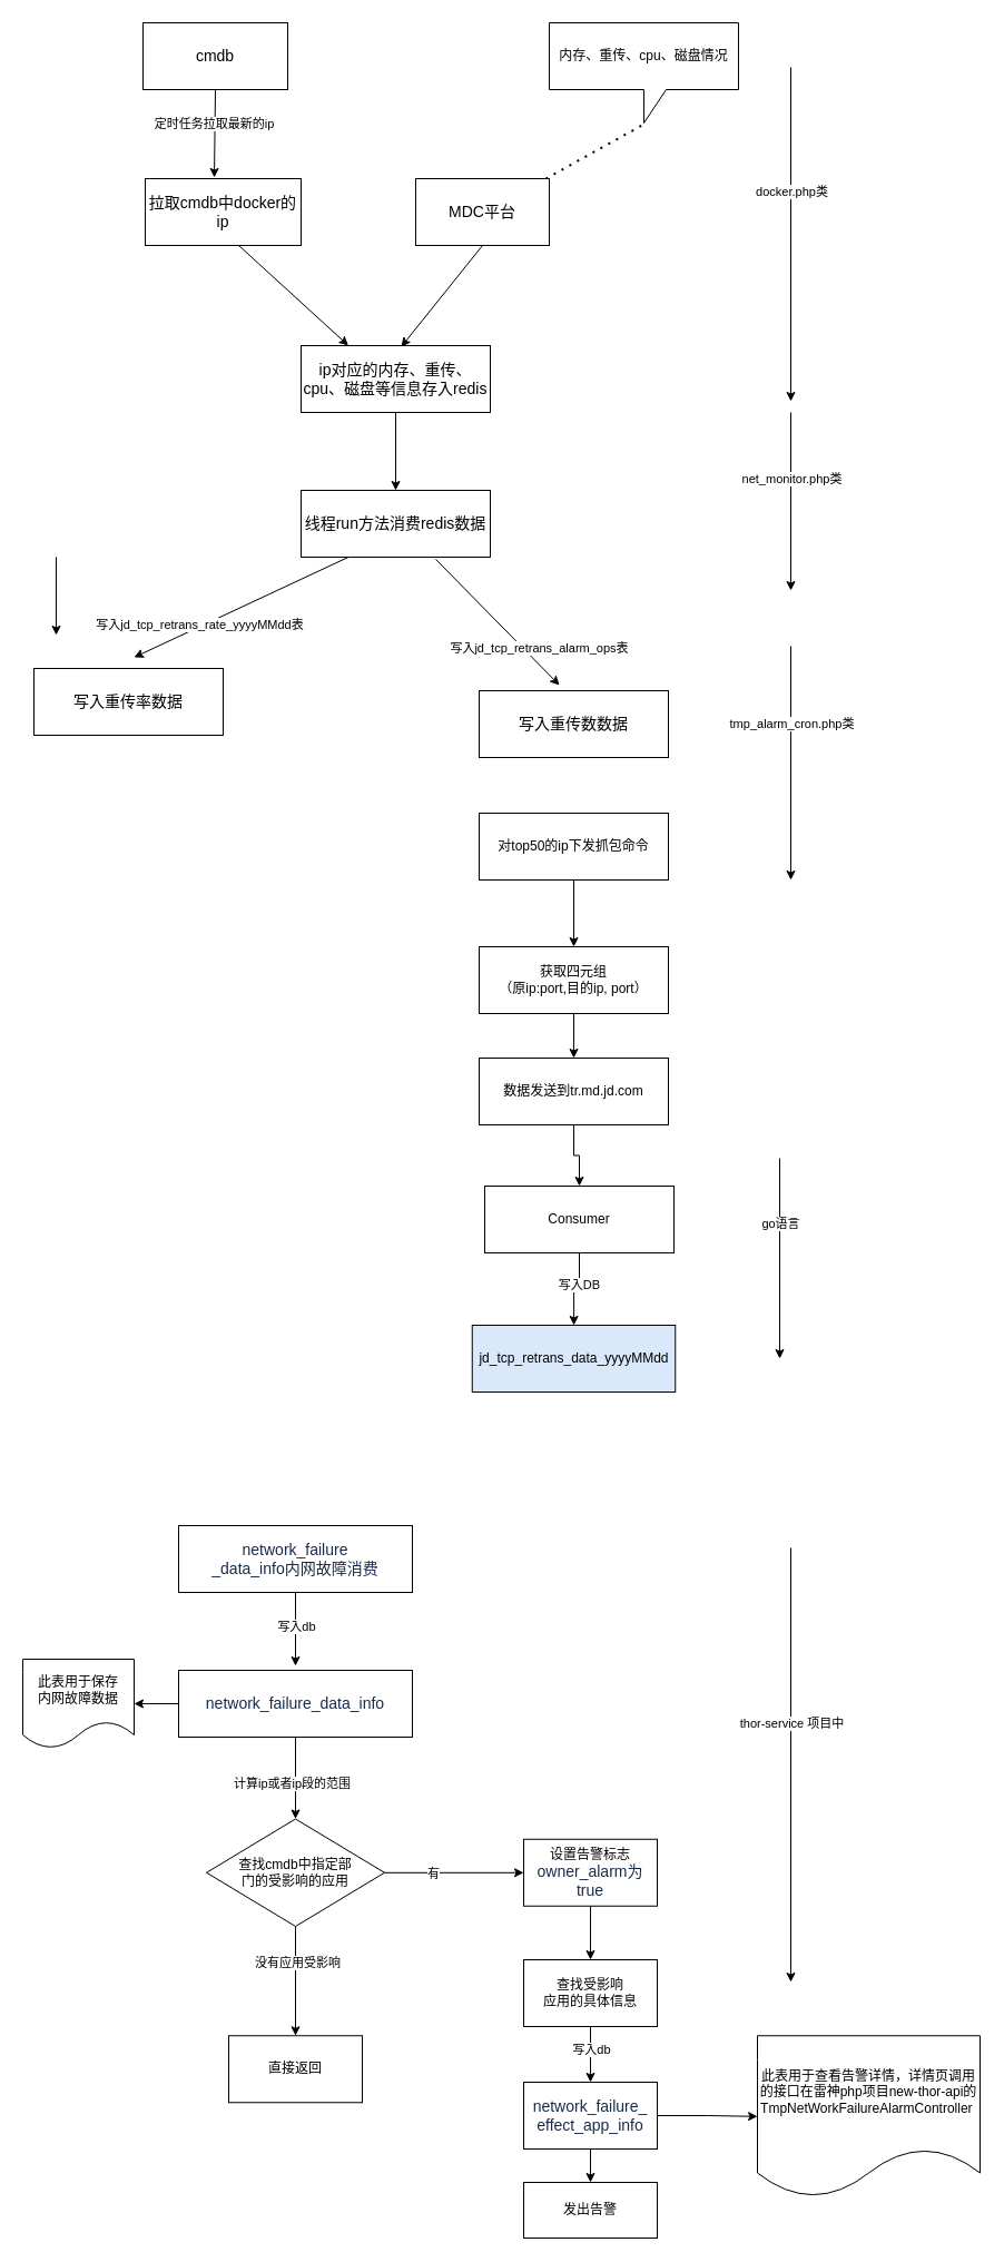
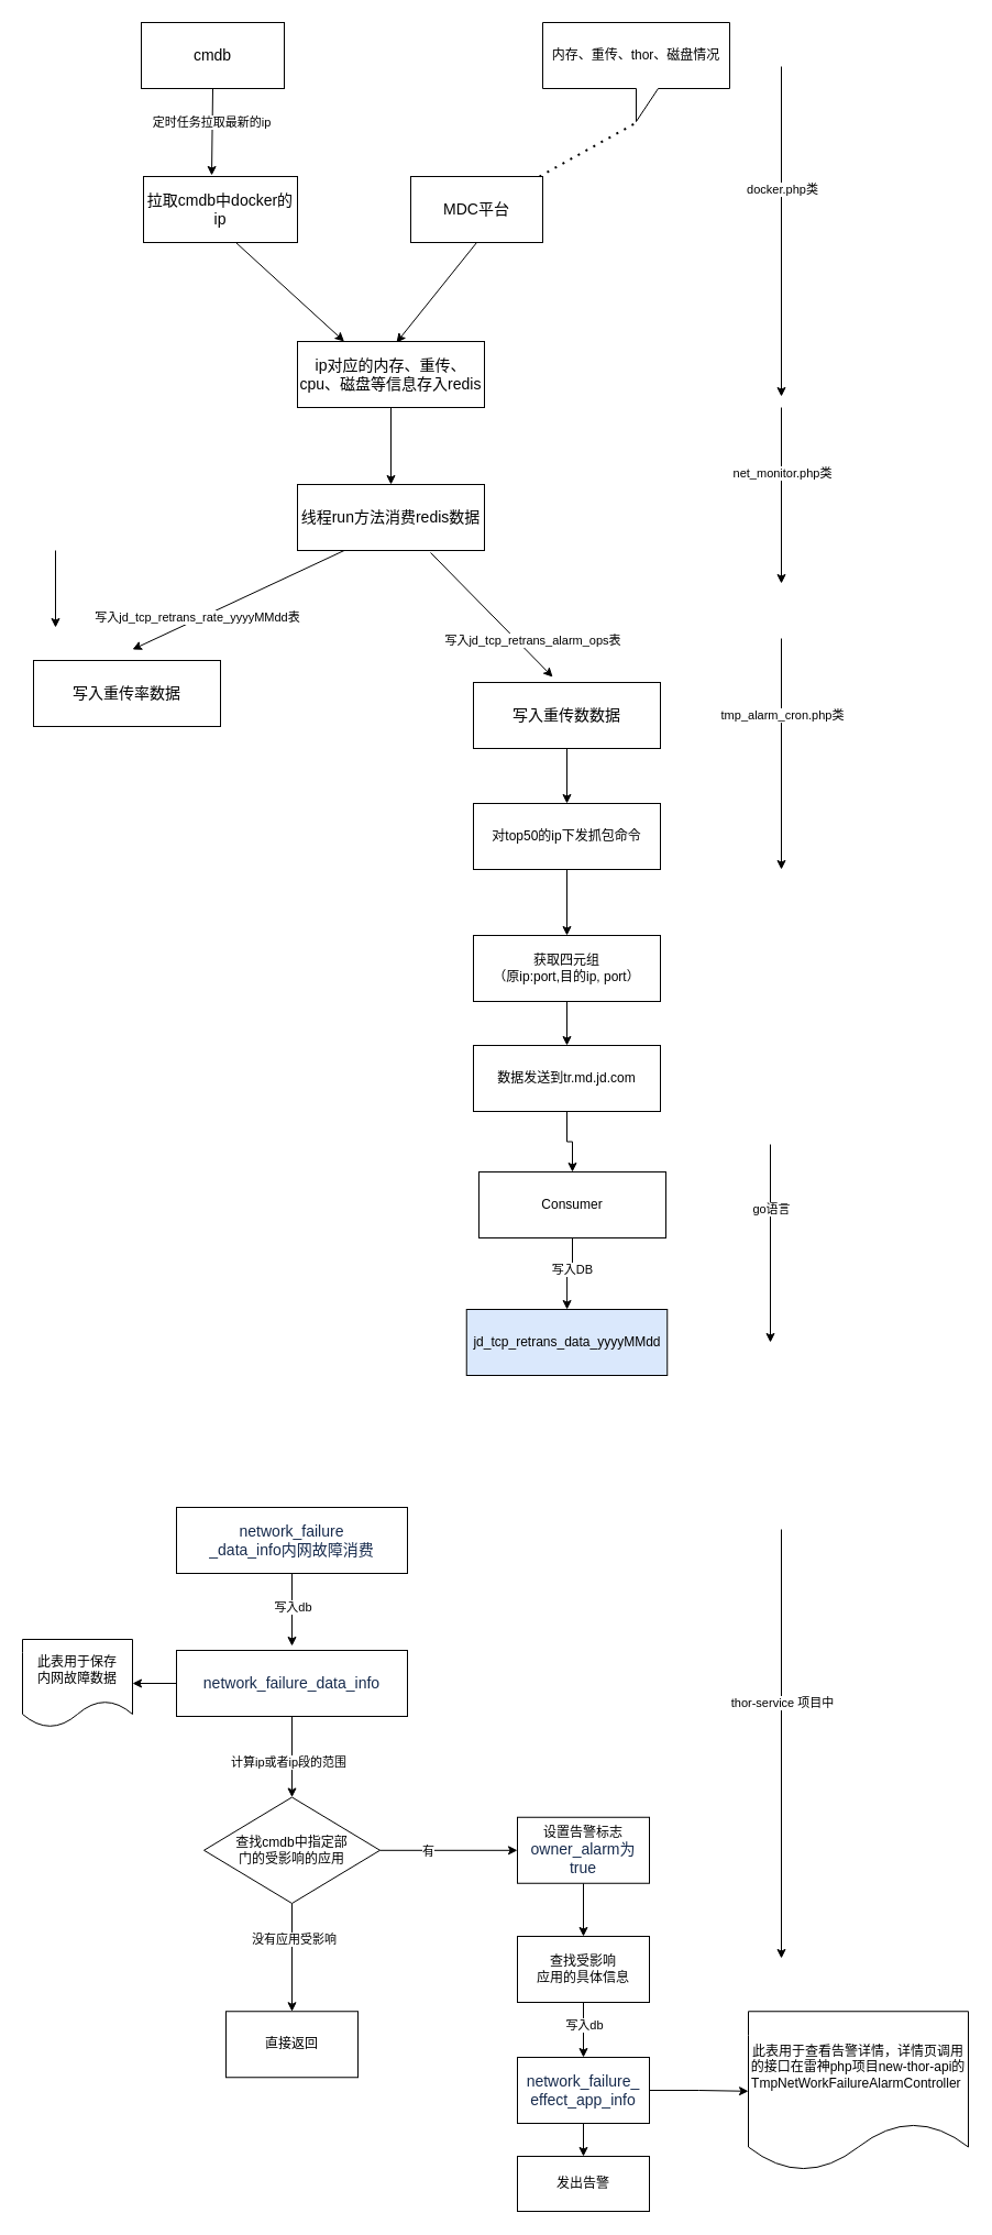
  <mxCell id="0" />
  <mxCell id="1" parent="0" />
  <mxCell id="2" value="&lt;font style=&quot;font-size: 14px&quot;&gt;cmdb&lt;/font&gt;" style="rounded=0;whiteSpace=wrap;html=1;" parent="1" vertex="1"><mxGeometry x="128" y="20" width="130" height="60" as="geometry" /></mxCell>
  <mxCell id="3" value="&lt;span style=&quot;font-size: 14px&quot;&gt;MDC平台&lt;/span&gt;" style="rounded=0;whiteSpace=wrap;html=1;" parent="1" vertex="1"><mxGeometry x="372.99" y="160" width="120" height="60" as="geometry" /></mxCell>
- <mxCell id="4" value="内存、重传、cpu、磁盘情况" style="shape=callout;whiteSpace=wrap;html=1;perimeter=calloutPerimeter;" parent="1" vertex="1"><mxGeometry x="492.99" y="20" width="170" height="90" as="geometry" /></mxCell>
+ <mxCell id="4" value="内存、重传、thor、磁盘情况" style="shape=callout;whiteSpace=wrap;html=1;perimeter=calloutPerimeter;" parent="1" vertex="1"><mxGeometry x="492.99" y="20" width="170" height="90" as="geometry" /></mxCell>
  <mxCell id="5" value="" style="endArrow=none;dashed=1;html=1;dashPattern=1 3;strokeWidth=2;" parent="1" edge="1"><mxGeometry width="50" height="50" relative="1" as="geometry"><mxPoint x="490" y="160" as="sourcePoint" /><mxPoint x="580" y="110" as="targetPoint" /></mxGeometry></mxCell>
  <mxCell id="6" value="&lt;span style=&quot;font-size: 14px&quot;&gt;拉取cmdb中docker的ip&lt;/span&gt;" style="rounded=0;whiteSpace=wrap;html=1;" parent="1" vertex="1"><mxGeometry x="130" y="160" width="140" height="60" as="geometry" /></mxCell>
  <mxCell id="7" value="" style="edgeStyle=orthogonalEdgeStyle;rounded=0;orthogonalLoop=1;jettySize=auto;html=1;" parent="1" source="8" target="15" edge="1"><mxGeometry relative="1" as="geometry" /></mxCell>
  <mxCell id="8" value="&lt;span style=&quot;font-size: 14px&quot;&gt;ip对应的内存、重传、cpu、磁盘等信息存入redis&lt;/span&gt;" style="rounded=0;whiteSpace=wrap;html=1;" parent="1" vertex="1"><mxGeometry x="270" y="310" width="170" height="60" as="geometry" /></mxCell>
  <mxCell id="9" value="" style="endArrow=classic;html=1;exitX=0.5;exitY=1;exitDx=0;exitDy=0;entryX=0.653;entryY=0.017;entryDx=0;entryDy=0;entryPerimeter=0;" parent="1" source="3" edge="1"><mxGeometry width="50" height="50" relative="1" as="geometry"><mxPoint x="468.99" y="310" as="sourcePoint" /><mxPoint x="360" y="311.02" as="targetPoint" /></mxGeometry></mxCell>
  <mxCell id="10" value="" style="endArrow=classic;html=1;exitX=0.5;exitY=1;exitDx=0;exitDy=0;entryX=0.25;entryY=0;entryDx=0;entryDy=0;" parent="1" target="8" edge="1"><mxGeometry width="50" height="50" relative="1" as="geometry"><mxPoint x="214" y="220" as="sourcePoint" /><mxPoint x="170" y="300" as="targetPoint" /></mxGeometry></mxCell>
  <mxCell id="11" value="" style="endArrow=classic;html=1;exitX=0.5;exitY=1;exitDx=0;exitDy=0;entryX=0.443;entryY=-0.017;entryDx=0;entryDy=0;entryPerimeter=0;" parent="1" source="2" target="6" edge="1"><mxGeometry width="50" height="50" relative="1" as="geometry"><mxPoint x="202.99" y="80" as="sourcePoint" /><mxPoint x="170" y="150" as="targetPoint" /></mxGeometry></mxCell>
  <mxCell id="12" value="定时任务拉取最新的ip" style="edgeLabel;html=1;align=center;verticalAlign=middle;resizable=0;points=[];" parent="11" vertex="1" connectable="0"><mxGeometry x="-0.215" y="-1" relative="1" as="geometry"><mxPoint as="offset" /></mxGeometry></mxCell>
  <mxCell id="13" value="" style="endArrow=classic;html=1;" parent="1" edge="1"><mxGeometry width="50" height="50" relative="1" as="geometry"><mxPoint x="710" y="60" as="sourcePoint" /><mxPoint x="710" y="360" as="targetPoint" /></mxGeometry></mxCell>
  <mxCell id="14" value="docker.php类" style="edgeLabel;html=1;align=center;verticalAlign=middle;resizable=0;points=[];" parent="13" vertex="1" connectable="0"><mxGeometry x="-0.26" relative="1" as="geometry"><mxPoint as="offset" /></mxGeometry></mxCell>
  <mxCell id="15" value="&lt;span style=&quot;font-size: 14px&quot;&gt;线程run方法消费redis数据&lt;/span&gt;" style="rounded=0;whiteSpace=wrap;html=1;" parent="1" vertex="1"><mxGeometry x="270" y="440" width="170" height="60" as="geometry" /></mxCell>
  <mxCell id="16" value="" style="endArrow=classic;html=1;" parent="1" edge="1"><mxGeometry width="50" height="50" relative="1" as="geometry"><mxPoint x="710" y="370" as="sourcePoint" /><mxPoint x="710" y="530" as="targetPoint" /></mxGeometry></mxCell>
  <mxCell id="17" value="net_monitor.php类" style="edgeLabel;html=1;align=center;verticalAlign=middle;resizable=0;points=[];" parent="16" vertex="1" connectable="0"><mxGeometry x="-0.26" relative="1" as="geometry"><mxPoint as="offset" /></mxGeometry></mxCell>
  <mxCell id="18" value="&lt;span style=&quot;font-size: 14px&quot;&gt;写入重传率数据&lt;/span&gt;" style="rounded=0;whiteSpace=wrap;html=1;" parent="1" vertex="1"><mxGeometry x="30" y="600" width="170" height="60" as="geometry" /></mxCell>
  <mxCell id="19" value="" style="edgeStyle=orthogonalEdgeStyle;rounded=0;orthogonalLoop=1;jettySize=auto;html=1;" parent="1" source="20" target="31" edge="1"><mxGeometry relative="1" as="geometry" /></mxCell>
  <mxCell id="20" value="对top50的ip下发抓包命令" style="rounded=0;whiteSpace=wrap;html=1;" parent="1" vertex="1"><mxGeometry x="430" y="730" width="170" height="60" as="geometry" /></mxCell>
+ <mxCell id="21" value="" style="edgeStyle=orthogonalEdgeStyle;rounded=0;orthogonalLoop=1;jettySize=auto;html=1;" parent="1" source="22" target="20" edge="1"><mxGeometry relative="1" as="geometry" /></mxCell>
  <mxCell id="22" value="&lt;span style=&quot;font-size: 14px&quot;&gt;写入重传数数据&lt;/span&gt;" style="rounded=0;whiteSpace=wrap;html=1;" parent="1" vertex="1"><mxGeometry x="430" y="620" width="170" height="60" as="geometry" /></mxCell>
  <mxCell id="23" value="" style="endArrow=classic;html=1;exitX=0.25;exitY=1;exitDx=0;exitDy=0;" parent="1" source="15" edge="1"><mxGeometry width="50" height="50" relative="1" as="geometry"><mxPoint x="130.01" y="460" as="sourcePoint" /><mxPoint x="120" y="590" as="targetPoint" /></mxGeometry></mxCell>
  <mxCell id="24" value="写入jd_tcp_retrans_rate_yyyyMMdd表" style="edgeLabel;html=1;align=center;verticalAlign=middle;resizable=0;points=[];" parent="23" vertex="1" connectable="0"><mxGeometry x="0.383" y="-2" relative="1" as="geometry"><mxPoint as="offset" /></mxGeometry></mxCell>
  <mxCell id="25" value="" style="endArrow=classic;html=1;exitX=0.712;exitY=1.033;exitDx=0;exitDy=0;entryX=0.424;entryY=-0.083;entryDx=0;entryDy=0;entryPerimeter=0;exitPerimeter=0;" parent="1" source="15" target="22" edge="1"><mxGeometry width="50" height="50" relative="1" as="geometry"><mxPoint x="280" y="510" as="sourcePoint" /><mxPoint x="130" y="600" as="targetPoint" /></mxGeometry></mxCell>
  <mxCell id="26" value="写入jd_tcp_retrans_alarm_ops表" style="edgeLabel;html=1;align=center;verticalAlign=middle;resizable=0;points=[];" parent="25" vertex="1" connectable="0"><mxGeometry x="0.383" y="-2" relative="1" as="geometry"><mxPoint x="16.74" as="offset" /></mxGeometry></mxCell>
  <mxCell id="27" value="" style="endArrow=classic;html=1;" parent="1" edge="1"><mxGeometry width="50" height="50" relative="1" as="geometry"><mxPoint x="50" y="500" as="sourcePoint" /><mxPoint x="50" y="570" as="targetPoint" /></mxGeometry></mxCell>
  <mxCell id="28" value="" style="endArrow=classic;html=1;" parent="1" edge="1"><mxGeometry width="50" height="50" relative="1" as="geometry"><mxPoint x="710" y="580" as="sourcePoint" /><mxPoint x="710" y="790" as="targetPoint" /></mxGeometry></mxCell>
  <mxCell id="29" value="tmp_alarm_cron.php类" style="edgeLabel;html=1;align=center;verticalAlign=middle;resizable=0;points=[];" parent="28" vertex="1" connectable="0"><mxGeometry x="-0.26" relative="1" as="geometry"><mxPoint y="-9" as="offset" /></mxGeometry></mxCell>
  <mxCell id="30" value="" style="edgeStyle=orthogonalEdgeStyle;rounded=0;orthogonalLoop=1;jettySize=auto;html=1;" parent="1" source="31" target="33" edge="1"><mxGeometry relative="1" as="geometry" /></mxCell>
  <mxCell id="31" value="获取四元组&lt;br&gt;（原ip:port,目的ip, port）" style="rounded=0;whiteSpace=wrap;html=1;" parent="1" vertex="1"><mxGeometry x="430" y="850" width="170" height="60" as="geometry" /></mxCell>
  <mxCell id="32" value="" style="edgeStyle=orthogonalEdgeStyle;rounded=0;orthogonalLoop=1;jettySize=auto;html=1;" parent="1" source="33" target="36" edge="1"><mxGeometry relative="1" as="geometry" /></mxCell>
  <mxCell id="33" value="数据发送到tr.md.jd.com" style="rounded=0;whiteSpace=wrap;html=1;" parent="1" vertex="1"><mxGeometry x="430" y="950" width="170" height="60" as="geometry" /></mxCell>
  <mxCell id="34" value="" style="edgeStyle=orthogonalEdgeStyle;rounded=0;orthogonalLoop=1;jettySize=auto;html=1;" parent="1" source="36" target="39" edge="1"><mxGeometry relative="1" as="geometry" /></mxCell>
  <mxCell id="35" value="写入DB" style="edgeLabel;html=1;align=center;verticalAlign=middle;resizable=0;points=[];" parent="34" vertex="1" connectable="0"><mxGeometry x="-0.201" y="-1" relative="1" as="geometry"><mxPoint as="offset" /></mxGeometry></mxCell>
  <mxCell id="36" value="Consumer" style="rounded=0;whiteSpace=wrap;html=1;" parent="1" vertex="1"><mxGeometry x="435" y="1065" width="170" height="60" as="geometry" /></mxCell>
  <mxCell id="37" value="" style="endArrow=classic;html=1;" parent="1" edge="1"><mxGeometry width="50" height="50" relative="1" as="geometry"><mxPoint x="700" y="1040" as="sourcePoint" /><mxPoint x="700" y="1220" as="targetPoint" /></mxGeometry></mxCell>
  <mxCell id="38" value="go语言" style="edgeLabel;html=1;align=center;verticalAlign=middle;resizable=0;points=[];" parent="37" vertex="1" connectable="0"><mxGeometry x="-0.26" relative="1" as="geometry"><mxPoint y="-9" as="offset" /></mxGeometry></mxCell>
  <mxCell id="39" value="jd_tcp_retrans_data_yyyyMMdd" style="whiteSpace=wrap;html=1;rounded=0;fillColor=#dae8fc;" parent="1" vertex="1"><mxGeometry x="423.75" y="1190" width="182.5" height="60" as="geometry" /></mxCell>
  <mxCell id="40" value="&lt;span style=&quot;color: rgb(23 , 43 , 77) ; font-family: , , &amp;#34;segoe ui&amp;#34; , &amp;#34;roboto&amp;#34; , &amp;#34;oxygen&amp;#34; , &amp;#34;ubuntu&amp;#34; , &amp;#34;fira sans&amp;#34; , &amp;#34;droid sans&amp;#34; , &amp;#34;helvetica neue&amp;#34; , sans-serif ; font-size: 14px ; text-align: left ; background-color: rgb(255 , 255 , 255)&quot;&gt;network_failure&lt;br&gt;_data_info内网故障消费&lt;/span&gt;" style="rounded=0;whiteSpace=wrap;html=1;" vertex="1" parent="1"><mxGeometry x="160" y="1370" width="210" height="60" as="geometry" /></mxCell>
  <mxCell id="41" value="" style="endArrow=classic;html=1;" edge="1" parent="1"><mxGeometry width="50" height="50" relative="1" as="geometry"><mxPoint x="710" y="1390" as="sourcePoint" /><mxPoint x="710" y="1780" as="targetPoint" /></mxGeometry></mxCell>
  <mxCell id="42" value="thor-service 项目中" style="edgeLabel;html=1;align=center;verticalAlign=middle;resizable=0;points=[];" vertex="1" connectable="0" parent="41"><mxGeometry x="-0.26" relative="1" as="geometry"><mxPoint y="13" as="offset" /></mxGeometry></mxCell>
  <mxCell id="43" value="" style="edgeStyle=orthogonalEdgeStyle;rounded=0;orthogonalLoop=1;jettySize=auto;html=1;" edge="1" parent="1" source="46" target="53"><mxGeometry relative="1" as="geometry" /></mxCell>
  <mxCell id="44" value="计算ip或者ip段的范围" style="edgeLabel;html=1;align=center;verticalAlign=middle;resizable=0;points=[];" vertex="1" connectable="0" parent="43"><mxGeometry x="0.116" y="-4" relative="1" as="geometry"><mxPoint as="offset" /></mxGeometry></mxCell>
  <mxCell id="45" value="" style="edgeStyle=orthogonalEdgeStyle;rounded=0;orthogonalLoop=1;jettySize=auto;html=1;" edge="1" parent="1" source="46" target="64"><mxGeometry relative="1" as="geometry" /></mxCell>
  <mxCell id="46" value="&lt;span style=&quot;color: rgb(23 , 43 , 77) ; font-family: , , &amp;#34;segoe ui&amp;#34; , &amp;#34;roboto&amp;#34; , &amp;#34;oxygen&amp;#34; , &amp;#34;ubuntu&amp;#34; , &amp;#34;fira sans&amp;#34; , &amp;#34;droid sans&amp;#34; , &amp;#34;helvetica neue&amp;#34; , sans-serif ; font-size: 14px ; text-align: left ; background-color: rgb(255 , 255 , 255)&quot;&gt;network_failure_data_info&lt;/span&gt;" style="rounded=0;whiteSpace=wrap;html=1;" vertex="1" parent="1"><mxGeometry x="160" y="1500" width="210" height="60" as="geometry" /></mxCell>
  <mxCell id="47" value="" style="endArrow=classic;html=1;exitX=0.5;exitY=1;exitDx=0;exitDy=0;" edge="1" parent="1" source="40"><mxGeometry width="50" height="50" relative="1" as="geometry"><mxPoint x="208" y="1490" as="sourcePoint" /><mxPoint x="265" y="1496" as="targetPoint" /></mxGeometry></mxCell>
  <mxCell id="48" value="写入db" style="edgeLabel;html=1;align=center;verticalAlign=middle;resizable=0;points=[];" vertex="1" connectable="0" parent="47"><mxGeometry x="-0.515" y="-1" relative="1" as="geometry"><mxPoint x="1" y="14" as="offset" /></mxGeometry></mxCell>
  <mxCell id="49" value="" style="edgeStyle=orthogonalEdgeStyle;rounded=0;orthogonalLoop=1;jettySize=auto;html=1;" edge="1" parent="1" source="53" target="54"><mxGeometry relative="1" as="geometry" /></mxCell>
  <mxCell id="50" value="没有应用受影响" style="edgeLabel;html=1;align=center;verticalAlign=middle;resizable=0;points=[];" vertex="1" connectable="0" parent="49"><mxGeometry x="-0.349" y="1" relative="1" as="geometry"><mxPoint as="offset" /></mxGeometry></mxCell>
  <mxCell id="51" value="" style="edgeStyle=orthogonalEdgeStyle;rounded=0;orthogonalLoop=1;jettySize=auto;html=1;" edge="1" parent="1" source="53" target="56"><mxGeometry relative="1" as="geometry" /></mxCell>
  <mxCell id="52" value="有" style="edgeLabel;html=1;align=center;verticalAlign=middle;resizable=0;points=[];" vertex="1" connectable="0" parent="51"><mxGeometry x="-0.295" y="-1" relative="1" as="geometry"><mxPoint as="offset" /></mxGeometry></mxCell>
  <mxCell id="53" value="查找cmdb中指定部&lt;br&gt;门的受影响的应用" style="rhombus;whiteSpace=wrap;html=1;rounded=0;" vertex="1" parent="1"><mxGeometry x="185" y="1633.5" width="160" height="96.5" as="geometry" /></mxCell>
  <mxCell id="54" value="直接返回" style="whiteSpace=wrap;html=1;rounded=0;" vertex="1" parent="1"><mxGeometry x="205" y="1828.25" width="120" height="60" as="geometry" /></mxCell>
  <mxCell id="55" value="" style="edgeStyle=orthogonalEdgeStyle;rounded=0;orthogonalLoop=1;jettySize=auto;html=1;" edge="1" parent="1" source="56" target="59"><mxGeometry relative="1" as="geometry" /></mxCell>
  <mxCell id="56" value="设置告警标志&lt;span style=&quot;color: rgb(23 , 43 , 77) ; font-family: , , &amp;#34;segoe ui&amp;#34; , &amp;#34;roboto&amp;#34; , &amp;#34;oxygen&amp;#34; , &amp;#34;ubuntu&amp;#34; , &amp;#34;fira sans&amp;#34; , &amp;#34;droid sans&amp;#34; , &amp;#34;helvetica neue&amp;#34; , sans-serif ; font-size: 14px ; text-align: left ; background-color: rgb(255 , 255 , 255)&quot;&gt;owner_alarm为true&lt;/span&gt;" style="whiteSpace=wrap;html=1;rounded=0;" vertex="1" parent="1"><mxGeometry x="470" y="1651.75" width="120" height="60" as="geometry" /></mxCell>
  <mxCell id="57" value="" style="edgeStyle=orthogonalEdgeStyle;rounded=0;orthogonalLoop=1;jettySize=auto;html=1;" edge="1" parent="1" source="59" target="62"><mxGeometry relative="1" as="geometry" /></mxCell>
  <mxCell id="58" value="写入db" style="edgeLabel;html=1;align=center;verticalAlign=middle;resizable=0;points=[];" vertex="1" connectable="0" parent="57"><mxGeometry x="0.28" y="2" relative="1" as="geometry"><mxPoint x="-2" y="-12" as="offset" /></mxGeometry></mxCell>
  <mxCell id="59" value="查找受影响&lt;br&gt;应用的具体信息" style="whiteSpace=wrap;html=1;rounded=0;" vertex="1" parent="1"><mxGeometry x="470" y="1760" width="120" height="60" as="geometry" /></mxCell>
  <mxCell id="60" value="" style="edgeStyle=orthogonalEdgeStyle;rounded=0;orthogonalLoop=1;jettySize=auto;html=1;" edge="1" parent="1" source="62" target="63"><mxGeometry relative="1" as="geometry" /></mxCell>
  <mxCell id="61" value="" style="edgeStyle=orthogonalEdgeStyle;rounded=0;orthogonalLoop=1;jettySize=auto;html=1;" edge="1" parent="1" source="62" target="65"><mxGeometry relative="1" as="geometry" /></mxCell>
  <mxCell id="62" value="&lt;span style=&quot;color: rgb(23 , 43 , 77) ; font-family: , , &amp;#34;segoe ui&amp;#34; , &amp;#34;roboto&amp;#34; , &amp;#34;oxygen&amp;#34; , &amp;#34;ubuntu&amp;#34; , &amp;#34;fira sans&amp;#34; , &amp;#34;droid sans&amp;#34; , &amp;#34;helvetica neue&amp;#34; , sans-serif ; font-size: 14px ; text-align: left ; background-color: rgb(255 , 255 , 255)&quot;&gt;network_failure_&lt;br&gt;effect_app_info&lt;/span&gt;" style="whiteSpace=wrap;html=1;rounded=0;" vertex="1" parent="1"><mxGeometry x="470" y="1870" width="120" height="60" as="geometry" /></mxCell>
  <mxCell id="63" value="此表用于查看告警详情，详情页调用的接口在雷神php项目new-thor-api的&lt;br&gt;TmpNetWorkFailureAlarmController&amp;nbsp;" style="shape=document;whiteSpace=wrap;html=1;boundedLbl=1;rounded=0;" vertex="1" parent="1"><mxGeometry x="680" y="1828.25" width="200" height="145" as="geometry" /></mxCell>
  <mxCell id="64" value="此表用于保存&lt;br&gt;内网故障数据" style="shape=document;whiteSpace=wrap;html=1;boundedLbl=1;rounded=0;" vertex="1" parent="1"><mxGeometry x="20" y="1490" width="100" height="80" as="geometry" /></mxCell>
  <mxCell id="65" value="发出告警" style="whiteSpace=wrap;html=1;rounded=0;" vertex="1" parent="1"><mxGeometry x="470" y="1960" width="120" height="50" as="geometry" /></mxCell>
